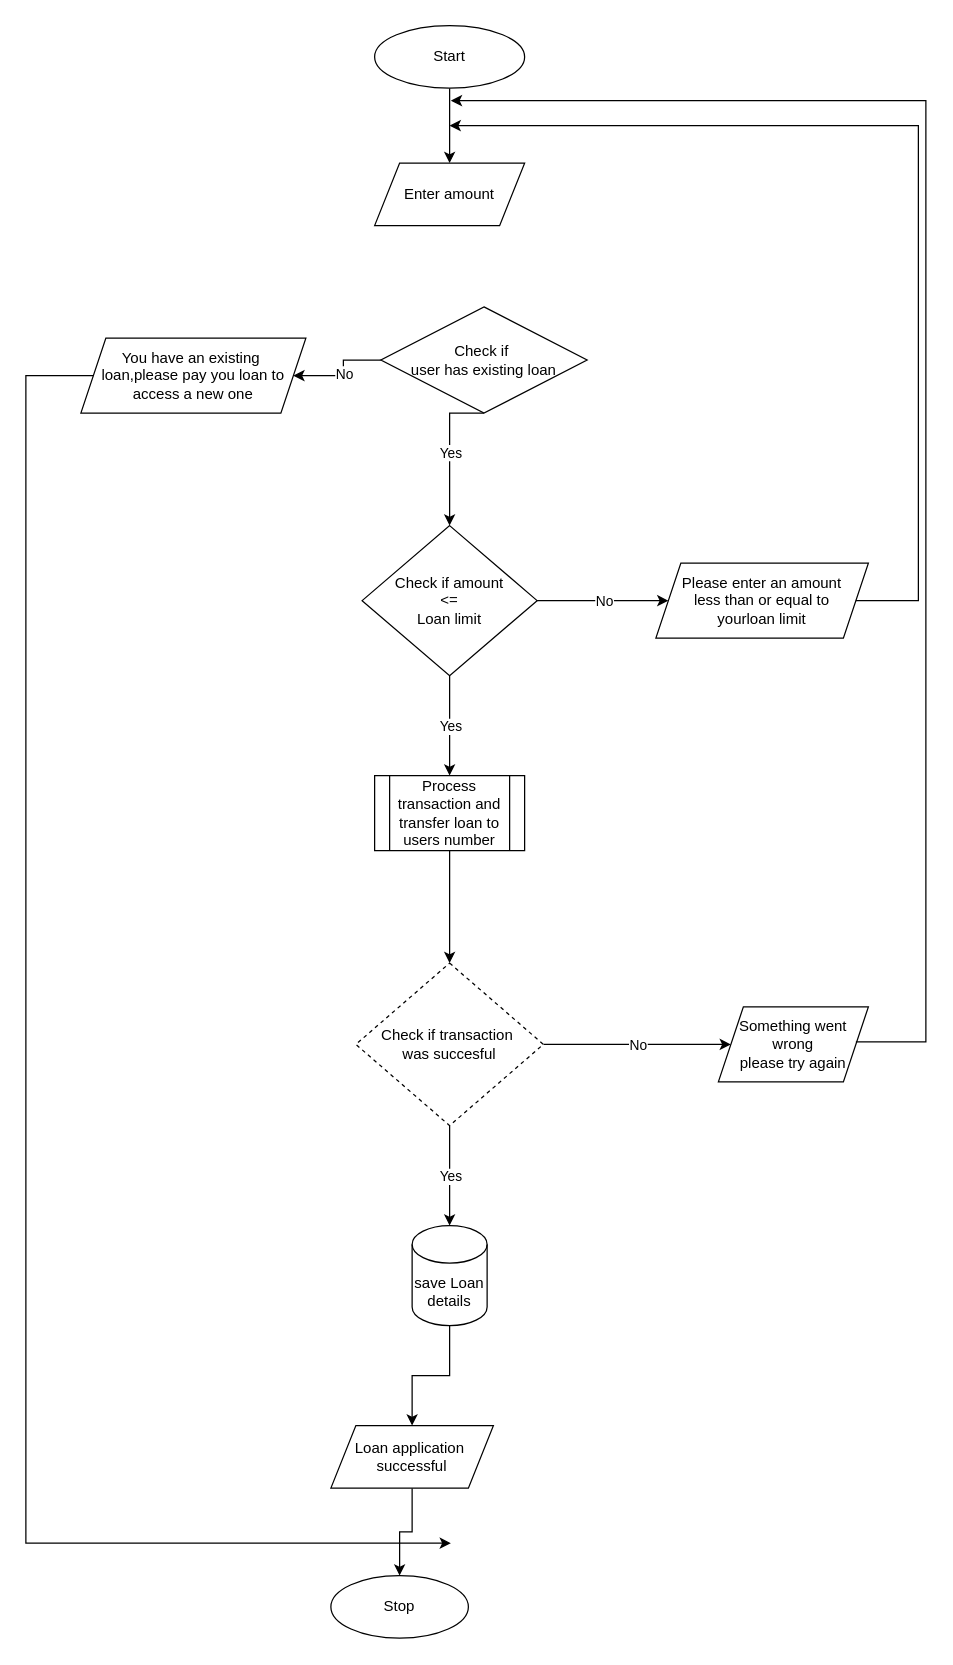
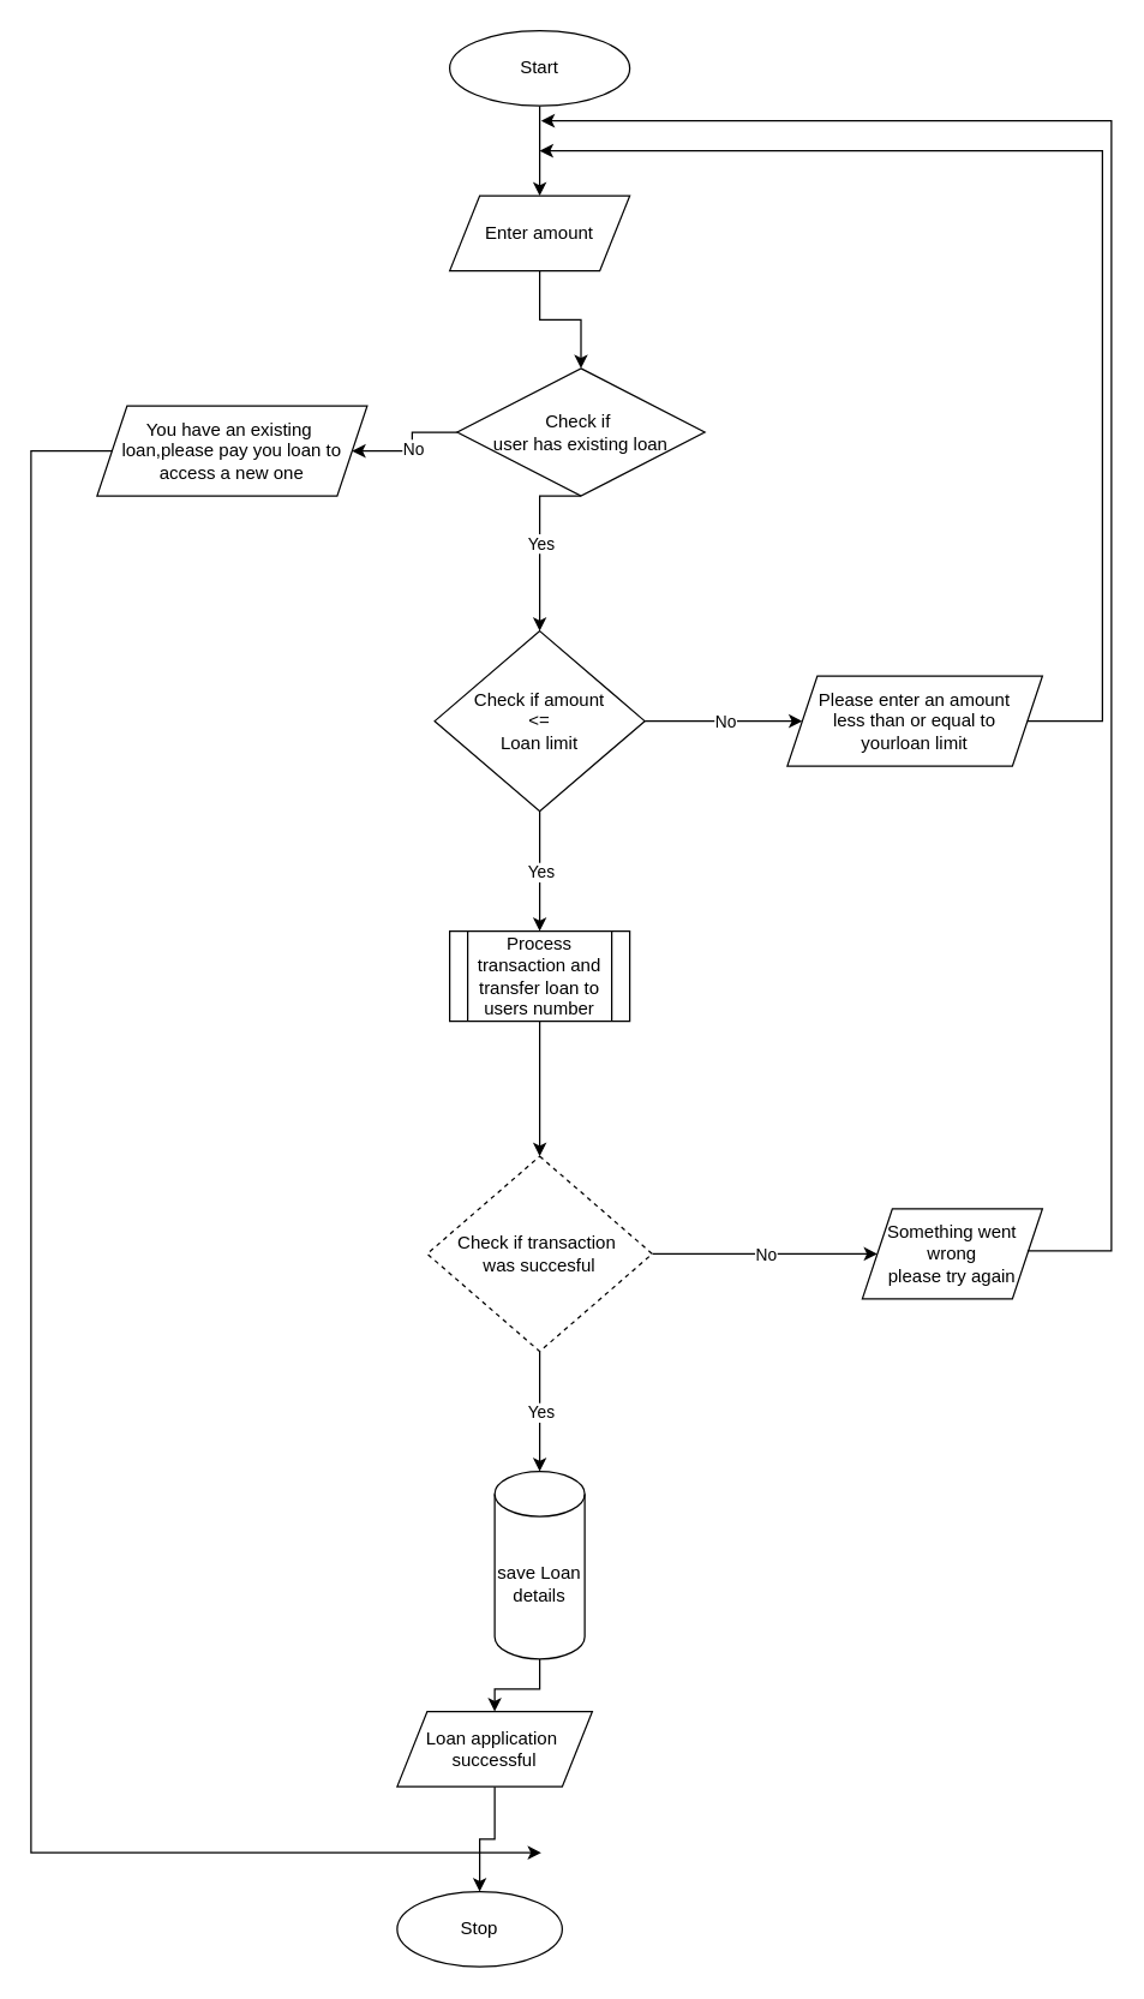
  <mxCell id="0" />
  <mxCell id="1" parent="0" />
  <mxCell id="2" style="edgeStyle=orthogonalEdgeStyle;rounded=0;orthogonalLoop=1;jettySize=auto;html=1;entryX=0.5;entryY=0;entryDx=0;entryDy=0;" edge="1" parent="1" source="3" target="5"><mxGeometry relative="1" as="geometry" /></mxCell>
  <mxCell id="3" value="Start" style="ellipse;whiteSpace=wrap;html=1;" vertex="1" parent="1"><mxGeometry x="299" y="20" width="120" height="50" as="geometry" /></mxCell>
+ <mxCell id="4" style="edgeStyle=orthogonalEdgeStyle;rounded=0;orthogonalLoop=1;jettySize=auto;html=1;exitX=0.5;exitY=1;exitDx=0;exitDy=0;entryX=0.5;entryY=0;entryDx=0;entryDy=0;" edge="1" parent="1" source="5" target="27"><mxGeometry relative="1" as="geometry" /></mxCell>
  <mxCell id="5" value="Enter amount" style="shape=parallelogram;perimeter=parallelogramPerimeter;whiteSpace=wrap;html=1;fixedSize=1;" vertex="1" parent="1"><mxGeometry x="299" y="130" width="120" height="50" as="geometry" /></mxCell>
  <mxCell id="6" style="edgeStyle=orthogonalEdgeStyle;rounded=0;orthogonalLoop=1;jettySize=auto;html=1;exitX=1;exitY=0.5;exitDx=0;exitDy=0;" edge="1" parent="1" source="10" target="11"><mxGeometry relative="1" as="geometry" /></mxCell>
  <mxCell id="7" value="No" style="edgeLabel;html=1;align=center;verticalAlign=middle;resizable=0;points=[];" vertex="1" connectable="0" parent="6"><mxGeometry relative="1" as="geometry"><mxPoint as="offset" /></mxGeometry></mxCell>
  <mxCell id="8" style="edgeStyle=orthogonalEdgeStyle;rounded=0;orthogonalLoop=1;jettySize=auto;html=1;entryX=0.5;entryY=0;entryDx=0;entryDy=0;" edge="1" parent="1" source="10" target="13"><mxGeometry relative="1" as="geometry" /></mxCell>
  <mxCell id="9" value="Yes" style="edgeLabel;html=1;align=center;verticalAlign=middle;resizable=0;points=[];" vertex="1" connectable="0" parent="8"><mxGeometry relative="1" as="geometry"><mxPoint as="offset" /></mxGeometry></mxCell>
  <mxCell id="10" value="Check if amount&lt;div&gt;&amp;lt;=&lt;div&gt;Loan limit&lt;/div&gt;&lt;/div&gt;" style="rhombus;whiteSpace=wrap;html=1;" vertex="1" parent="1"><mxGeometry x="289" y="420" width="140" height="120" as="geometry" /></mxCell>
  <mxCell id="11" value="Please enter an amount&lt;div&gt;&amp;nbsp;less than or equal to&amp;nbsp;&lt;/div&gt;&lt;div&gt;yourloan limit&lt;/div&gt;" style="shape=parallelogram;perimeter=parallelogramPerimeter;whiteSpace=wrap;html=1;fixedSize=1;" vertex="1" parent="1"><mxGeometry x="524" y="450" width="170" height="60" as="geometry" /></mxCell>
  <mxCell id="12" style="edgeStyle=orthogonalEdgeStyle;rounded=0;orthogonalLoop=1;jettySize=auto;html=1;exitX=0.5;exitY=1;exitDx=0;exitDy=0;entryX=0.5;entryY=0;entryDx=0;entryDy=0;" edge="1" parent="1" source="13" target="16"><mxGeometry relative="1" as="geometry" /></mxCell>
  <mxCell id="13" value="Process transaction and transfer loan to users number" style="shape=process;whiteSpace=wrap;html=1;backgroundOutline=1;" vertex="1" parent="1"><mxGeometry x="299" y="620" width="120" height="60" as="geometry" /></mxCell>
  <mxCell id="14" style="edgeStyle=orthogonalEdgeStyle;rounded=0;orthogonalLoop=1;jettySize=auto;html=1;exitX=1;exitY=0.5;exitDx=0;exitDy=0;" edge="1" parent="1" source="16" target="22"><mxGeometry relative="1" as="geometry" /></mxCell>
  <mxCell id="15" value="No" style="edgeLabel;html=1;align=center;verticalAlign=middle;resizable=0;points=[];" vertex="1" connectable="0" parent="14"><mxGeometry relative="1" as="geometry"><mxPoint as="offset" /></mxGeometry></mxCell>
  <mxCell id="16" value="Check if transaction&amp;nbsp;&lt;div&gt;was succesful&lt;/div&gt;" style="rhombus;whiteSpace=wrap;html=1;dashed=1;" vertex="1" parent="1"><mxGeometry x="284" y="770" width="150" height="130" as="geometry" /></mxCell>
  <mxCell id="17" style="edgeStyle=orthogonalEdgeStyle;rounded=0;orthogonalLoop=1;jettySize=auto;html=1;exitX=0.5;exitY=1;exitDx=0;exitDy=0;exitPerimeter=0;entryX=0.5;entryY=0;entryDx=0;entryDy=0;" edge="1" parent="1" source="18" target="20"><mxGeometry relative="1" as="geometry" /></mxCell>
- <mxCell id="18" value="save Loan details" style="shape=cylinder3;whiteSpace=wrap;html=1;boundedLbl=1;backgroundOutline=1;size=15;" vertex="1" parent="1"><mxGeometry x="329" y="980" width="60" height="80" as="geometry" /></mxCell>
+ <mxCell id="18" value="save Loan details" style="shape=cylinder3;whiteSpace=wrap;html=1;boundedLbl=1;backgroundOutline=1;size=15;" vertex="1" parent="1"><mxGeometry x="329" y="980" width="60" height="125" as="geometry" /></mxCell>
  <mxCell id="19" style="edgeStyle=orthogonalEdgeStyle;rounded=0;orthogonalLoop=1;jettySize=auto;html=1;exitX=0.5;exitY=1;exitDx=0;exitDy=0;entryX=0.5;entryY=0;entryDx=0;entryDy=0;" edge="1" parent="1" source="20" target="21"><mxGeometry relative="1" as="geometry" /></mxCell>
  <mxCell id="20" value="Loan application&amp;nbsp;&lt;div&gt;successful&lt;/div&gt;" style="shape=parallelogram;perimeter=parallelogramPerimeter;whiteSpace=wrap;html=1;fixedSize=1;" vertex="1" parent="1"><mxGeometry x="264" y="1140" width="130" height="50" as="geometry" /></mxCell>
  <mxCell id="21" value="Stop" style="ellipse;whiteSpace=wrap;html=1;" vertex="1" parent="1"><mxGeometry x="264" y="1260" width="110" height="50" as="geometry" /></mxCell>
  <mxCell id="22" value="Something went wrong&lt;div&gt;please try again&lt;/div&gt;" style="shape=parallelogram;perimeter=parallelogramPerimeter;whiteSpace=wrap;html=1;fixedSize=1;" vertex="1" parent="1"><mxGeometry x="574" y="805" width="120" height="60" as="geometry" /></mxCell>
  <mxCell id="23" style="edgeStyle=orthogonalEdgeStyle;rounded=0;orthogonalLoop=1;jettySize=auto;html=1;exitX=0;exitY=0.5;exitDx=0;exitDy=0;" edge="1" parent="1" source="27" target="28"><mxGeometry relative="1" as="geometry" /></mxCell>
  <mxCell id="24" value="No" style="edgeLabel;html=1;align=center;verticalAlign=middle;resizable=0;points=[];" vertex="1" connectable="0" parent="23"><mxGeometry relative="1" as="geometry"><mxPoint as="offset" /></mxGeometry></mxCell>
  <mxCell id="25" style="edgeStyle=orthogonalEdgeStyle;rounded=0;orthogonalLoop=1;jettySize=auto;html=1;exitX=0.5;exitY=1;exitDx=0;exitDy=0;entryX=0.5;entryY=0;entryDx=0;entryDy=0;" edge="1" parent="1" source="27" target="10"><mxGeometry relative="1" as="geometry"><Array as="points"><mxPoint x="359" y="370" /><mxPoint x="359" y="370" /></Array></mxGeometry></mxCell>
  <mxCell id="26" value="Yes" style="edgeLabel;html=1;align=center;verticalAlign=middle;resizable=0;points=[];" vertex="1" connectable="0" parent="25"><mxGeometry relative="1" as="geometry"><mxPoint as="offset" /></mxGeometry></mxCell>
  <mxCell id="27" value="Check if&amp;nbsp;&lt;div&gt;user has existing loan&lt;/div&gt;" style="rhombus;whiteSpace=wrap;html=1;" vertex="1" parent="1"><mxGeometry x="304" y="245" width="165" height="85" as="geometry" /></mxCell>
  <mxCell id="28" value="You have an existing&amp;nbsp;&lt;div&gt;loan,please pay you loan to access a new one&lt;/div&gt;" style="shape=parallelogram;perimeter=parallelogramPerimeter;whiteSpace=wrap;html=1;fixedSize=1;" vertex="1" parent="1"><mxGeometry x="64" y="270" width="180" height="60" as="geometry" /></mxCell>
  <mxCell id="29" style="edgeStyle=orthogonalEdgeStyle;rounded=0;orthogonalLoop=1;jettySize=auto;html=1;exitX=0.5;exitY=1;exitDx=0;exitDy=0;entryX=0.5;entryY=0;entryDx=0;entryDy=0;entryPerimeter=0;" edge="1" parent="1" source="16" target="18"><mxGeometry relative="1" as="geometry" /></mxCell>
  <mxCell id="30" value="Yes" style="edgeLabel;html=1;align=center;verticalAlign=middle;resizable=0;points=[];" vertex="1" connectable="0" parent="29"><mxGeometry relative="1" as="geometry"><mxPoint as="offset" /></mxGeometry></mxCell>
  <mxCell id="31" value="" style="endArrow=classic;html=1;rounded=0;exitX=1;exitY=0.5;exitDx=0;exitDy=0;" edge="1" parent="1" source="11"><mxGeometry width="50" height="50" relative="1" as="geometry"><mxPoint x="679" y="467" as="sourcePoint" /><mxPoint x="359" y="100" as="targetPoint" /><Array as="points"><mxPoint x="734" y="480" /><mxPoint x="734" y="100" /></Array></mxGeometry></mxCell>
  <mxCell id="32" value="" style="endArrow=classic;html=1;rounded=0;" edge="1" parent="1"><mxGeometry width="50" height="50" relative="1" as="geometry"><mxPoint x="684" y="833" as="sourcePoint" /><mxPoint x="360" y="80" as="targetPoint" /><Array as="points"><mxPoint x="740" y="833" /><mxPoint x="740" y="80" /></Array></mxGeometry></mxCell>
  <mxCell id="33" value="" style="endArrow=classic;html=1;rounded=0;exitX=0;exitY=0.5;exitDx=0;exitDy=0;" edge="1" parent="1" source="28"><mxGeometry width="50" height="50" relative="1" as="geometry"><mxPoint x="74" y="305" as="sourcePoint" /><mxPoint x="360" y="1234" as="targetPoint" /><Array as="points"><mxPoint x="20" y="300" /><mxPoint x="20" y="1234" /></Array></mxGeometry></mxCell>
